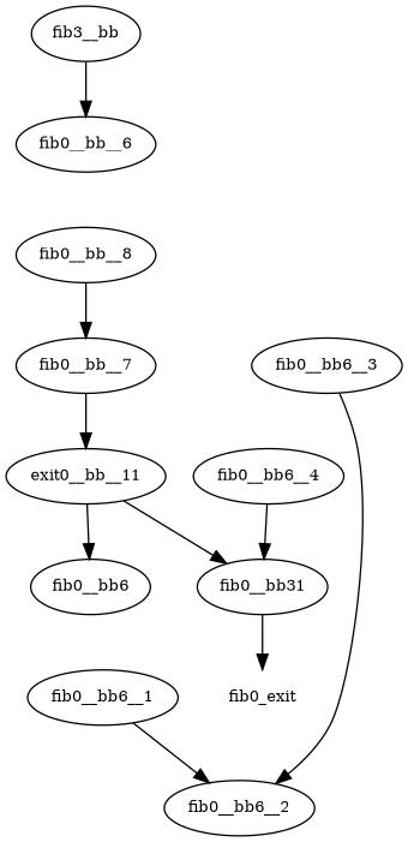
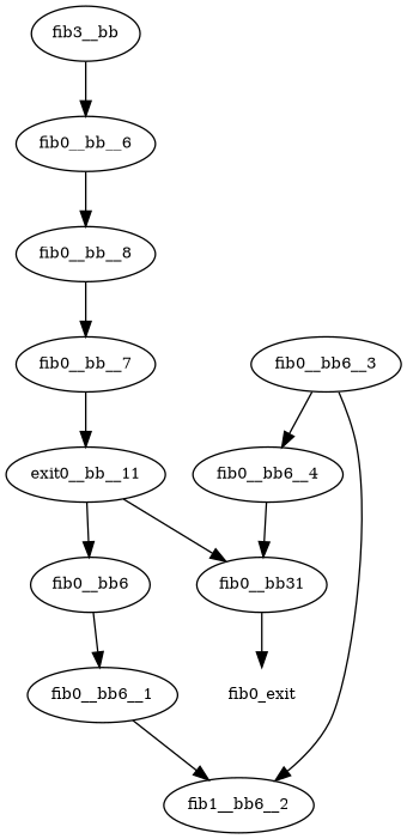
  digraph {
    fontsize=10
    rankdir=TB
    node [fontsize=10]
    n1 [label=fib3__bb width=0.01]
    n2 [label=fib0__bb__6 width=0.01]
    n3 [label=fib0__bb__8 width=0.01]
    n4 [label=fib0__bb__7 width=0.01]
    n5 [label=exit0__bb__11 width=0.01]
    n6 [label=fib0__bb6 width=0.01]
    n7 [label=fib0__bb31 width=0.01]
    n8 [label=fib0__bb6__1 width=0.01]
-   n9 [label=fib0__bb6__2 width=0.01]
+   n9 [label=fib1__bb6__2 width=0.01]
    n10 [label=fib0__bb6__3 width=0.01]
    n11 [label=fib0__bb6__4 width=0.01]
    fib0_exit [color=white width=0.01]
    subgraph sub_1 {
      n1
      n2
      n3
      n4
      n5
      n6
      n7
      n8
      n9
      n10
      n11
      fib0_exit
    }
    n1 -> n2
+   n2 -> n3
    n3 -> n4
    n4 -> n5
    n5 -> n6
    n5 -> n7
+   n6 -> n8
    n7 -> fib0_exit
    n8 -> n9
    n10 -> n9
+   n10 -> n11
    n11 -> n7
  }
